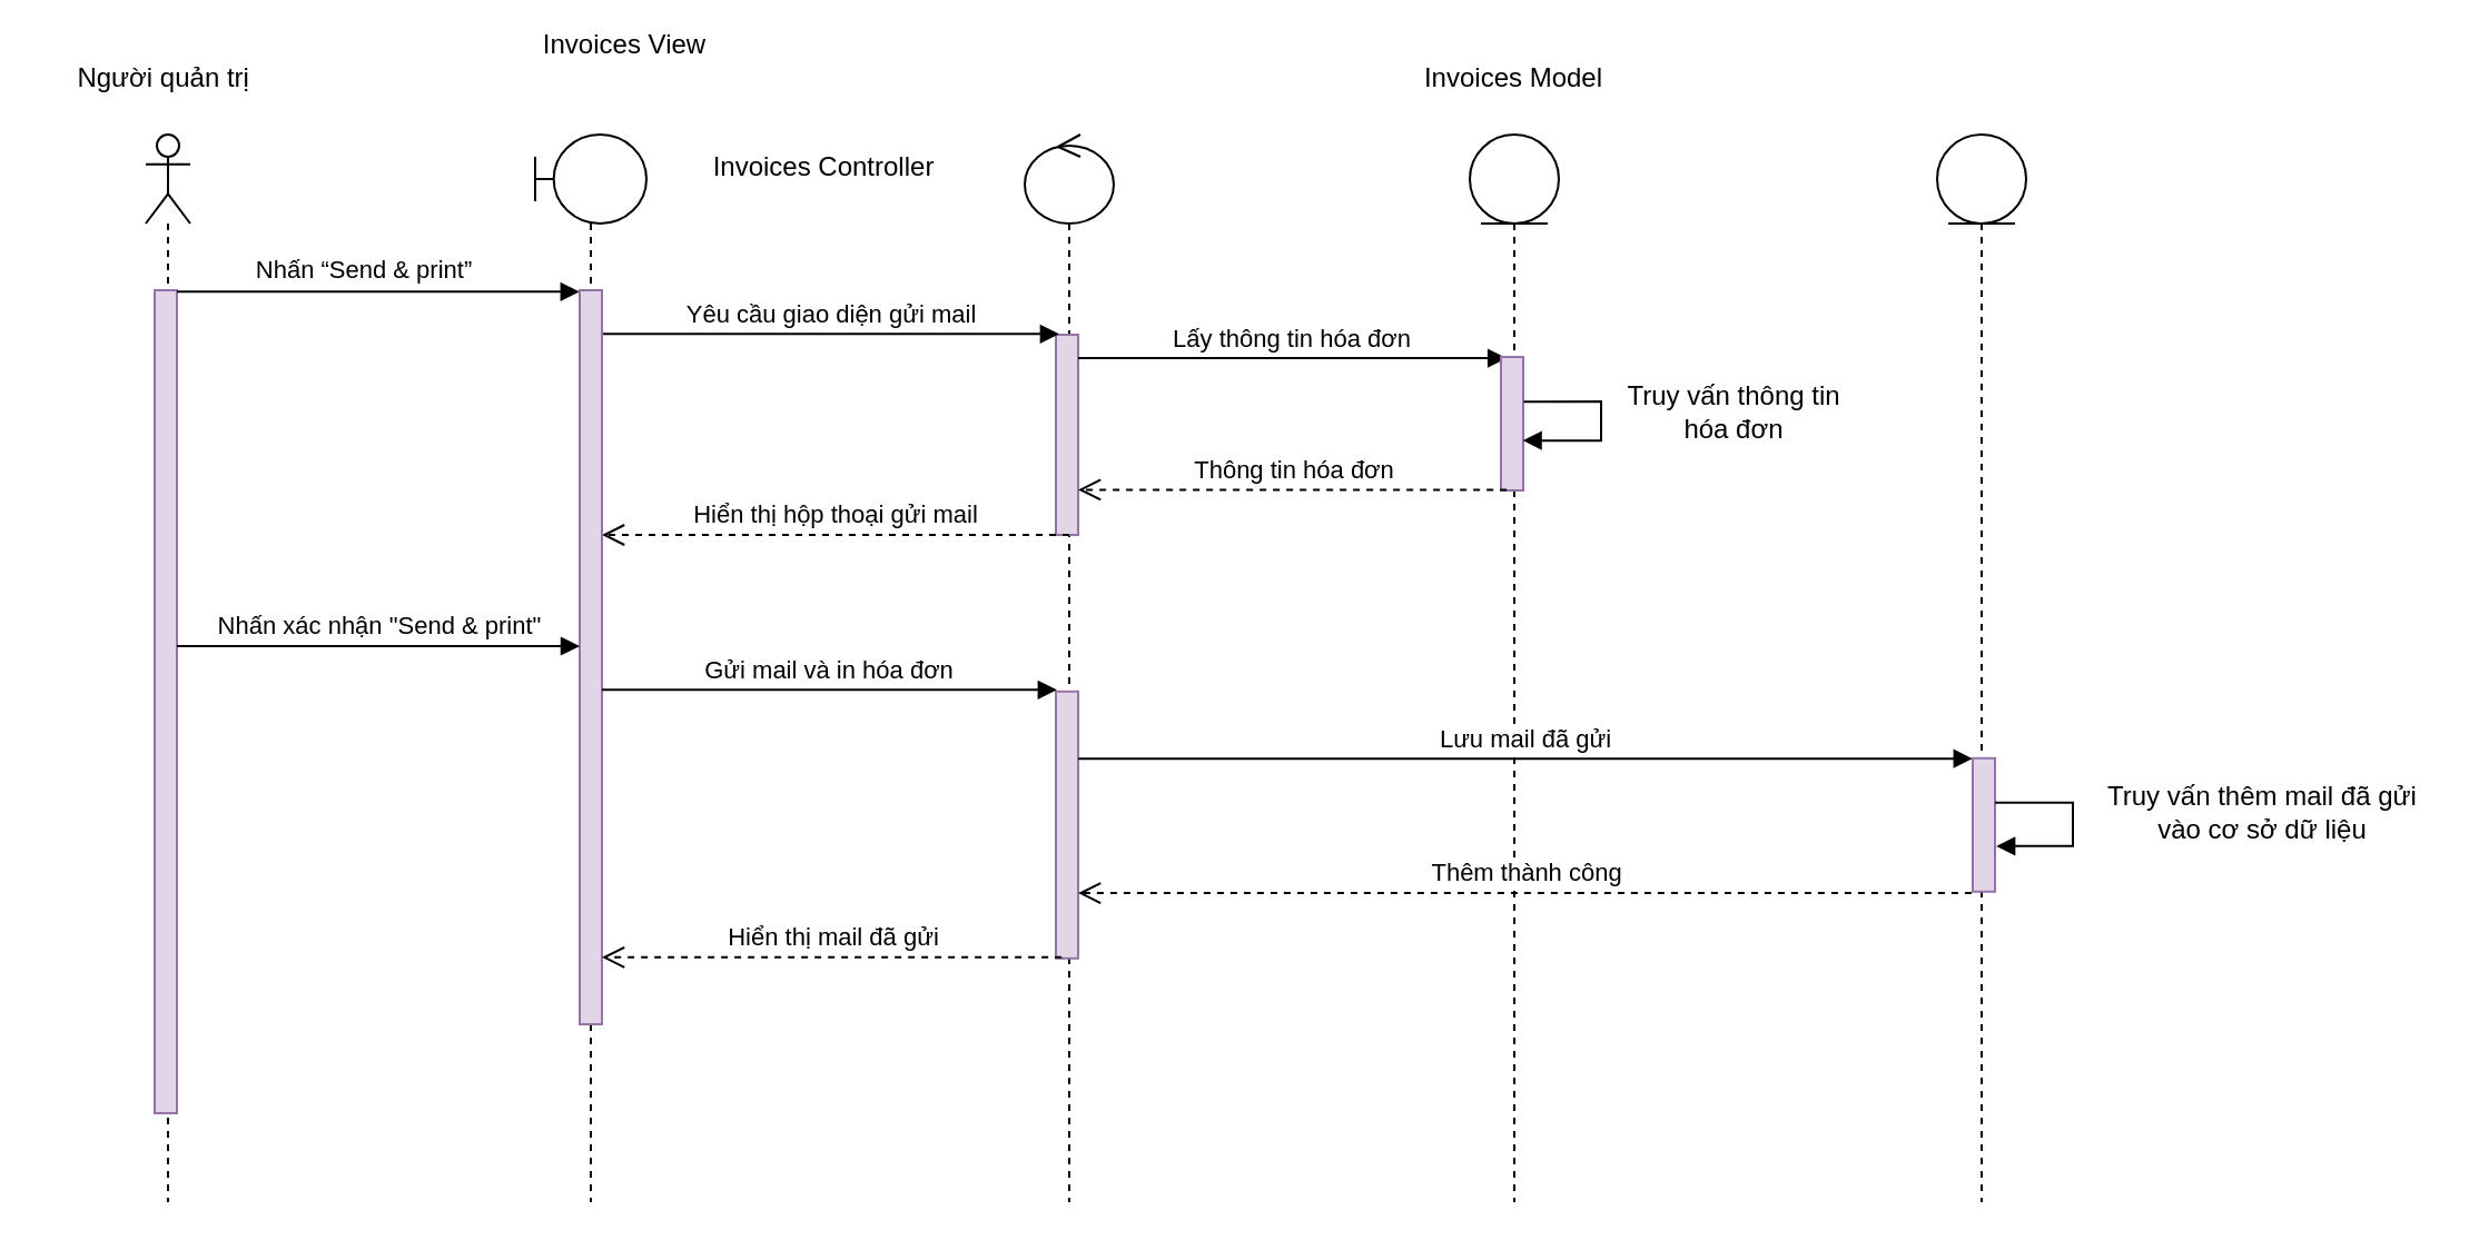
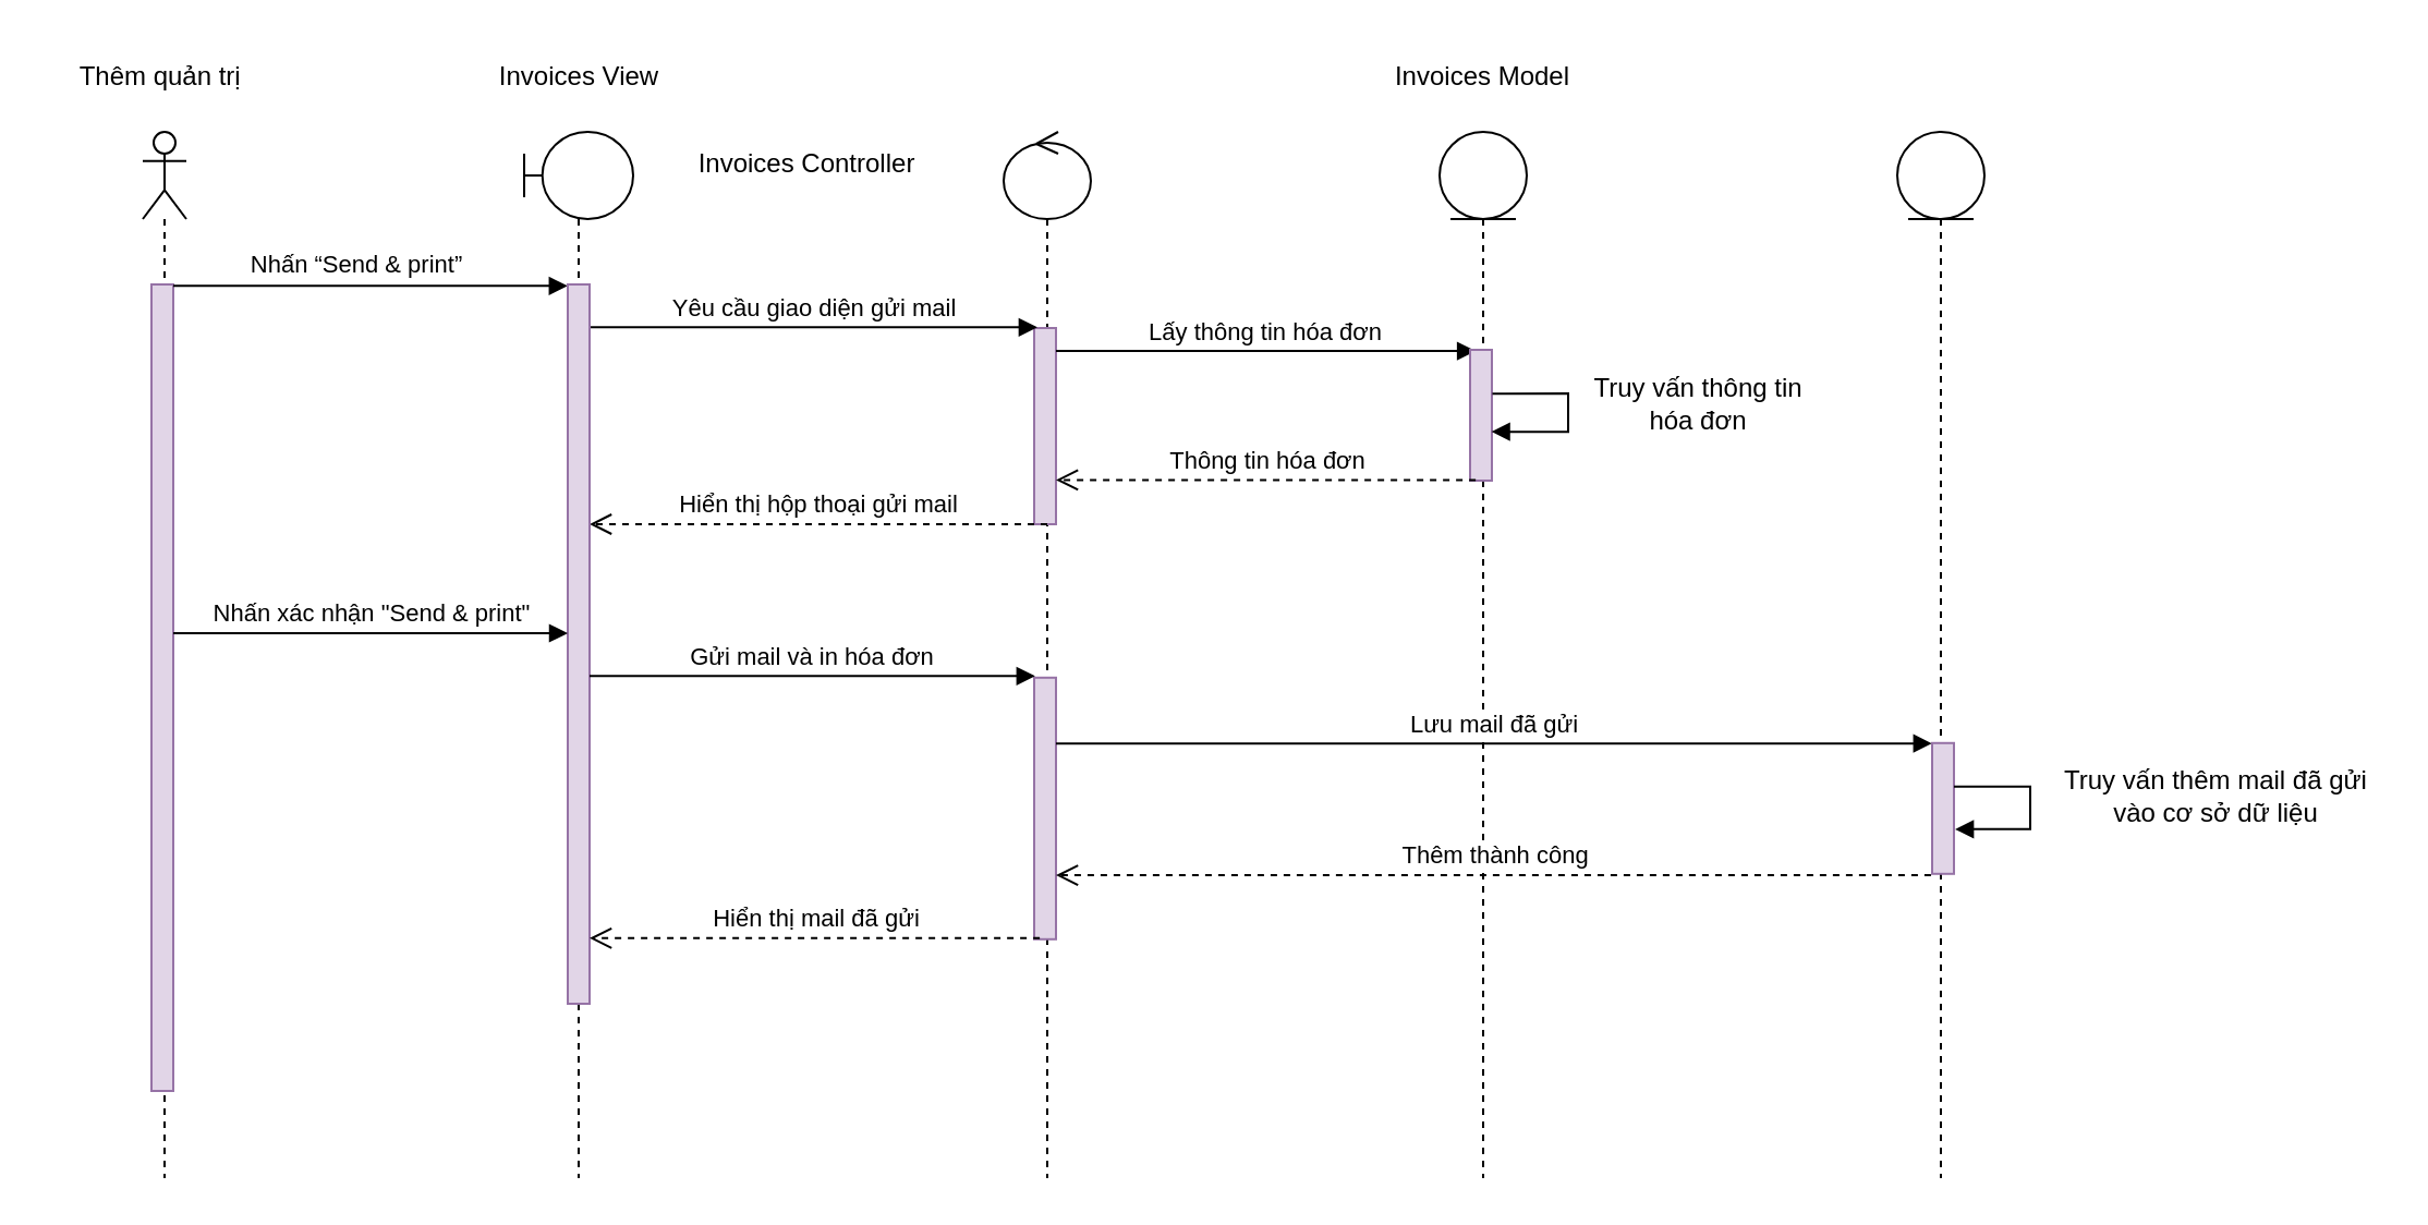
  <mxCell id="0" />
  <mxCell id="1" parent="0" />
  <mxCell id="2" value="" style="shape=umlLifeline;participant=umlEntity;perimeter=lifelinePerimeter;whiteSpace=wrap;html=1;container=1;collapsible=0;recursiveResize=0;verticalAlign=top;spacingTop=36;outlineConnect=0;" parent="1" vertex="1"><mxGeometry x="660" y="60" width="40" height="480" as="geometry" /></mxCell>
  <mxCell id="3" value="" style="shape=umlLifeline;participant=umlControl;perimeter=lifelinePerimeter;whiteSpace=wrap;html=1;container=1;collapsible=0;recursiveResize=0;verticalAlign=top;spacingTop=36;outlineConnect=0;" parent="1" vertex="1"><mxGeometry x="460" y="60" width="40" height="480" as="geometry" /></mxCell>
  <mxCell id="4" value="" style="html=1;points=[];perimeter=orthogonalPerimeter;fillColor=#e1d5e7;strokeColor=#9673a6;" parent="3" vertex="1"><mxGeometry x="14" y="90" width="10" height="90" as="geometry" /></mxCell>
  <mxCell id="5" value="" style="shape=umlLifeline;participant=umlActor;perimeter=lifelinePerimeter;whiteSpace=wrap;html=1;container=1;collapsible=0;recursiveResize=0;verticalAlign=top;spacingTop=36;outlineConnect=0;" parent="1" vertex="1"><mxGeometry x="65" y="60" width="20" height="480" as="geometry" /></mxCell>
  <mxCell id="6" value="" style="html=1;points=[];perimeter=orthogonalPerimeter;fillColor=#e1d5e7;strokeColor=#9673a6;" parent="5" vertex="1"><mxGeometry x="4" y="70" width="10" height="370" as="geometry" /></mxCell>
- <mxCell id="7" value="Người quản trị&amp;nbsp;" style="text;html=1;strokeColor=none;fillColor=none;align=center;verticalAlign=middle;whiteSpace=wrap;rounded=0;" parent="1" vertex="1"><mxGeometry x="20" width="110" height="30" as="geometry" y="20" /></mxCell>
- <mxCell id="8" value="Invoices View" style="text;html=1;strokeColor=none;fillColor=none;align=center;verticalAlign=middle;whiteSpace=wrap;rounded=0;" parent="1" vertex="1"><mxGeometry x="237.5" y="5" width="85" height="30" as="geometry" /></mxCell>
+ <mxCell id="7" value="Thêm quản trị&amp;nbsp;" style="text;html=1;strokeColor=none;fillColor=none;align=center;verticalAlign=middle;whiteSpace=wrap;rounded=0;" parent="1" vertex="1"><mxGeometry x="20" width="110" height="30" as="geometry" y="20" /></mxCell>
+ <mxCell id="8" value="Invoices View" style="text;html=1;strokeColor=none;fillColor=none;align=center;verticalAlign=middle;whiteSpace=wrap;rounded=0;" parent="1" vertex="1"><mxGeometry x="222.5" width="85" height="30" as="geometry" y="20" /></mxCell>
  <mxCell id="9" value="Invoices Controller" style="text;html=1;strokeColor=none;fillColor=none;align=center;verticalAlign=middle;whiteSpace=wrap;rounded=0;" parent="1" vertex="1"><mxGeometry x="315" y="60" width="110" height="30" as="geometry" /></mxCell>
  <mxCell id="10" value="Invoices Model" style="text;html=1;strokeColor=none;fillColor=none;align=center;verticalAlign=middle;whiteSpace=wrap;rounded=0;" parent="1" vertex="1"><mxGeometry x="630" width="100" height="30" as="geometry" y="20" /></mxCell>
  <mxCell id="11" value="Nhấn “Send &amp;amp; print”" style="html=1;verticalAlign=bottom;endArrow=block;rounded=0;entryX=-0.01;entryY=0.002;entryDx=0;entryDy=0;entryPerimeter=0;" parent="1" source="6" target="21" edge="1"><mxGeometry x="-0.069" y="1" width="80" relative="1" as="geometry"><mxPoint x="100" y="135" as="sourcePoint" /><mxPoint x="269.9" y="130.45" as="targetPoint" /><mxPoint as="offset" /></mxGeometry></mxCell>
  <mxCell id="12" value="Yêu cầu giao diện gửi mail" style="html=1;verticalAlign=bottom;endArrow=block;rounded=0;entryX=0.145;entryY=-0.004;entryDx=0;entryDy=0;entryPerimeter=0;" parent="1" source="21" target="4" edge="1"><mxGeometry width="80" relative="1" as="geometry"><mxPoint x="280" y="149.64" as="sourcePoint" /><mxPoint x="409" y="160" as="targetPoint" /></mxGeometry></mxCell>
  <mxCell id="13" value="Lấy thông tin hóa đơn" style="html=1;verticalAlign=bottom;endArrow=block;rounded=0;entryX=0.256;entryY=0.009;entryDx=0;entryDy=0;entryPerimeter=0;" parent="1" source="4" edge="1" target="14"><mxGeometry width="80" relative="1" as="geometry"><mxPoint x="549" y="170" as="sourcePoint" /><mxPoint x="672.49" y="169.68" as="targetPoint" /></mxGeometry></mxCell>
  <mxCell id="14" value="" style="html=1;points=[];perimeter=orthogonalPerimeter;fillColor=#e1d5e7;strokeColor=#9673a6;" parent="1" vertex="1"><mxGeometry x="674" y="160" width="10" height="60" as="geometry" /></mxCell>
  <mxCell id="15" value="" style="edgeStyle=orthogonalEdgeStyle;html=1;align=left;spacingLeft=2;endArrow=block;rounded=0;exitX=1.023;exitY=0.335;exitDx=0;exitDy=0;exitPerimeter=0;entryX=0.978;entryY=0.626;entryDx=0;entryDy=0;entryPerimeter=0;" parent="1" source="14" target="14" edge="1"><mxGeometry relative="1" as="geometry"><mxPoint x="690" y="185" as="sourcePoint" /><Array as="points"><mxPoint x="690" y="180" /><mxPoint x="719" y="180" /><mxPoint x="719" y="198" /></Array><mxPoint x="-16" y="160" as="targetPoint" /></mxGeometry></mxCell>
  <mxCell id="16" value="Truy vấn thông tin hóa đơn" style="text;html=1;strokeColor=none;fillColor=none;align=center;verticalAlign=middle;whiteSpace=wrap;rounded=0;" parent="1" vertex="1"><mxGeometry x="729" y="170" width="100" height="30" as="geometry" /></mxCell>
  <mxCell id="17" value="Thông tin hóa đơn" style="html=1;verticalAlign=bottom;endArrow=open;dashed=1;endSize=8;rounded=0;exitX=0.256;exitY=0.995;exitDx=0;exitDy=0;exitPerimeter=0;" parent="1" source="14" target="4" edge="1"><mxGeometry relative="1" as="geometry"><mxPoint x="649" y="230" as="sourcePoint" /><mxPoint x="549" y="230" as="targetPoint" /></mxGeometry></mxCell>
  <mxCell id="18" value="Hiển thị hộp thoại gửi mail" style="html=1;verticalAlign=bottom;endArrow=open;dashed=1;endSize=8;rounded=0;exitX=0.6;exitY=1;exitDx=0;exitDy=0;exitPerimeter=0;" parent="1" source="4" target="21" edge="1"><mxGeometry relative="1" as="geometry"><mxPoint x="429" y="250" as="sourcePoint" /><mxPoint x="280" y="240" as="targetPoint" /></mxGeometry></mxCell>
  <mxCell id="19" value="" style="shape=umlLifeline;participant=umlEntity;perimeter=lifelinePerimeter;whiteSpace=wrap;html=1;container=1;collapsible=0;recursiveResize=0;verticalAlign=top;spacingTop=36;outlineConnect=0;" parent="1" vertex="1"><mxGeometry x="870" y="60" width="40" height="480" as="geometry" /></mxCell>
  <mxCell id="20" value="" style="shape=umlLifeline;participant=umlBoundary;perimeter=lifelinePerimeter;whiteSpace=wrap;html=1;container=1;collapsible=0;recursiveResize=0;verticalAlign=top;spacingTop=36;outlineConnect=0;" vertex="1" parent="1"><mxGeometry x="240" y="60" width="50" height="480" as="geometry" /></mxCell>
  <mxCell id="21" value="" style="html=1;points=[];perimeter=orthogonalPerimeter;fillColor=#e1d5e7;strokeColor=#9673a6;" vertex="1" parent="20"><mxGeometry x="20" y="70" width="10" height="330" as="geometry" /></mxCell>
  <mxCell id="22" value="" style="html=1;points=[];perimeter=orthogonalPerimeter;fillColor=#e1d5e7;strokeColor=#9673a6;" parent="1" vertex="1"><mxGeometry x="474" y="310.4" width="10" height="120" as="geometry" /></mxCell>
  <mxCell id="23" value="Nhấn xác nhận &quot;Send &amp;amp; print&quot;" style="html=1;verticalAlign=bottom;endArrow=block;rounded=0;" parent="1" target="21" edge="1"><mxGeometry width="80" relative="1" as="geometry"><mxPoint x="79" y="290" as="sourcePoint" /><mxPoint x="256.56" y="290" as="targetPoint" /></mxGeometry></mxCell>
  <mxCell id="24" value="Gửi mail và in hóa đơn" style="html=1;verticalAlign=bottom;endArrow=block;rounded=0;entryX=0.042;entryY=-0.006;entryDx=0;entryDy=0;entryPerimeter=0;" parent="1" target="22" edge="1"><mxGeometry width="80" relative="1" as="geometry"><mxPoint x="270" y="309.68" as="sourcePoint" /><mxPoint x="450" y="310.4" as="targetPoint" /></mxGeometry></mxCell>
  <mxCell id="25" value="Lưu mail đã gửi" style="html=1;verticalAlign=bottom;endArrow=block;rounded=0;entryX=-0.009;entryY=0.003;entryDx=0;entryDy=0;entryPerimeter=0;" parent="1" source="22" target="26" edge="1"><mxGeometry width="80" relative="1" as="geometry"><mxPoint x="490" y="320.4" as="sourcePoint" /><mxPoint x="672.89" y="319.92" as="targetPoint" /></mxGeometry></mxCell>
  <mxCell id="26" value="" style="html=1;points=[];perimeter=orthogonalPerimeter;fillColor=#e1d5e7;strokeColor=#9673a6;" parent="1" vertex="1"><mxGeometry x="886" y="340.4" width="10" height="60" as="geometry" /></mxCell>
  <mxCell id="27" value="" style="edgeStyle=orthogonalEdgeStyle;html=1;align=left;spacingLeft=2;endArrow=block;rounded=0;entryX=1.056;entryY=0.659;entryDx=0;entryDy=0;entryPerimeter=0;" parent="1" source="26" target="26" edge="1"><mxGeometry relative="1" as="geometry"><mxPoint x="900" y="360.4" as="sourcePoint" /><Array as="points"><mxPoint x="931" y="360.4" /><mxPoint x="931" y="380.4" /></Array><mxPoint x="900" y="379.4" as="targetPoint" /></mxGeometry></mxCell>
  <mxCell id="28" value="Truy vấn thêm mail đã gửi vào cơ sở dữ liệu" style="text;html=1;strokeColor=none;fillColor=none;align=center;verticalAlign=middle;whiteSpace=wrap;rounded=0;" parent="1" vertex="1"><mxGeometry x="941" y="350.4" width="151" height="30" as="geometry" /></mxCell>
  <mxCell id="29" value="Hiển thị mail đã gửi" style="html=1;verticalAlign=bottom;endArrow=open;dashed=1;endSize=8;rounded=0;exitX=0.256;exitY=0.996;exitDx=0;exitDy=0;exitPerimeter=0;" parent="1" source="22" edge="1"><mxGeometry relative="1" as="geometry"><mxPoint x="410" y="390.4" as="sourcePoint" /><mxPoint x="270" y="429.92" as="targetPoint" /></mxGeometry></mxCell>
  <mxCell id="30" value="&amp;nbsp;Thêm thành công" style="html=1;verticalAlign=bottom;endArrow=open;dashed=1;endSize=8;rounded=0;exitX=-0.055;exitY=1.011;exitDx=0;exitDy=0;exitPerimeter=0;" parent="1" source="26" target="22" edge="1"><mxGeometry relative="1" as="geometry"><mxPoint x="820" y="380.4" as="sourcePoint" /><mxPoint x="740" y="380.4" as="targetPoint" /></mxGeometry></mxCell>
